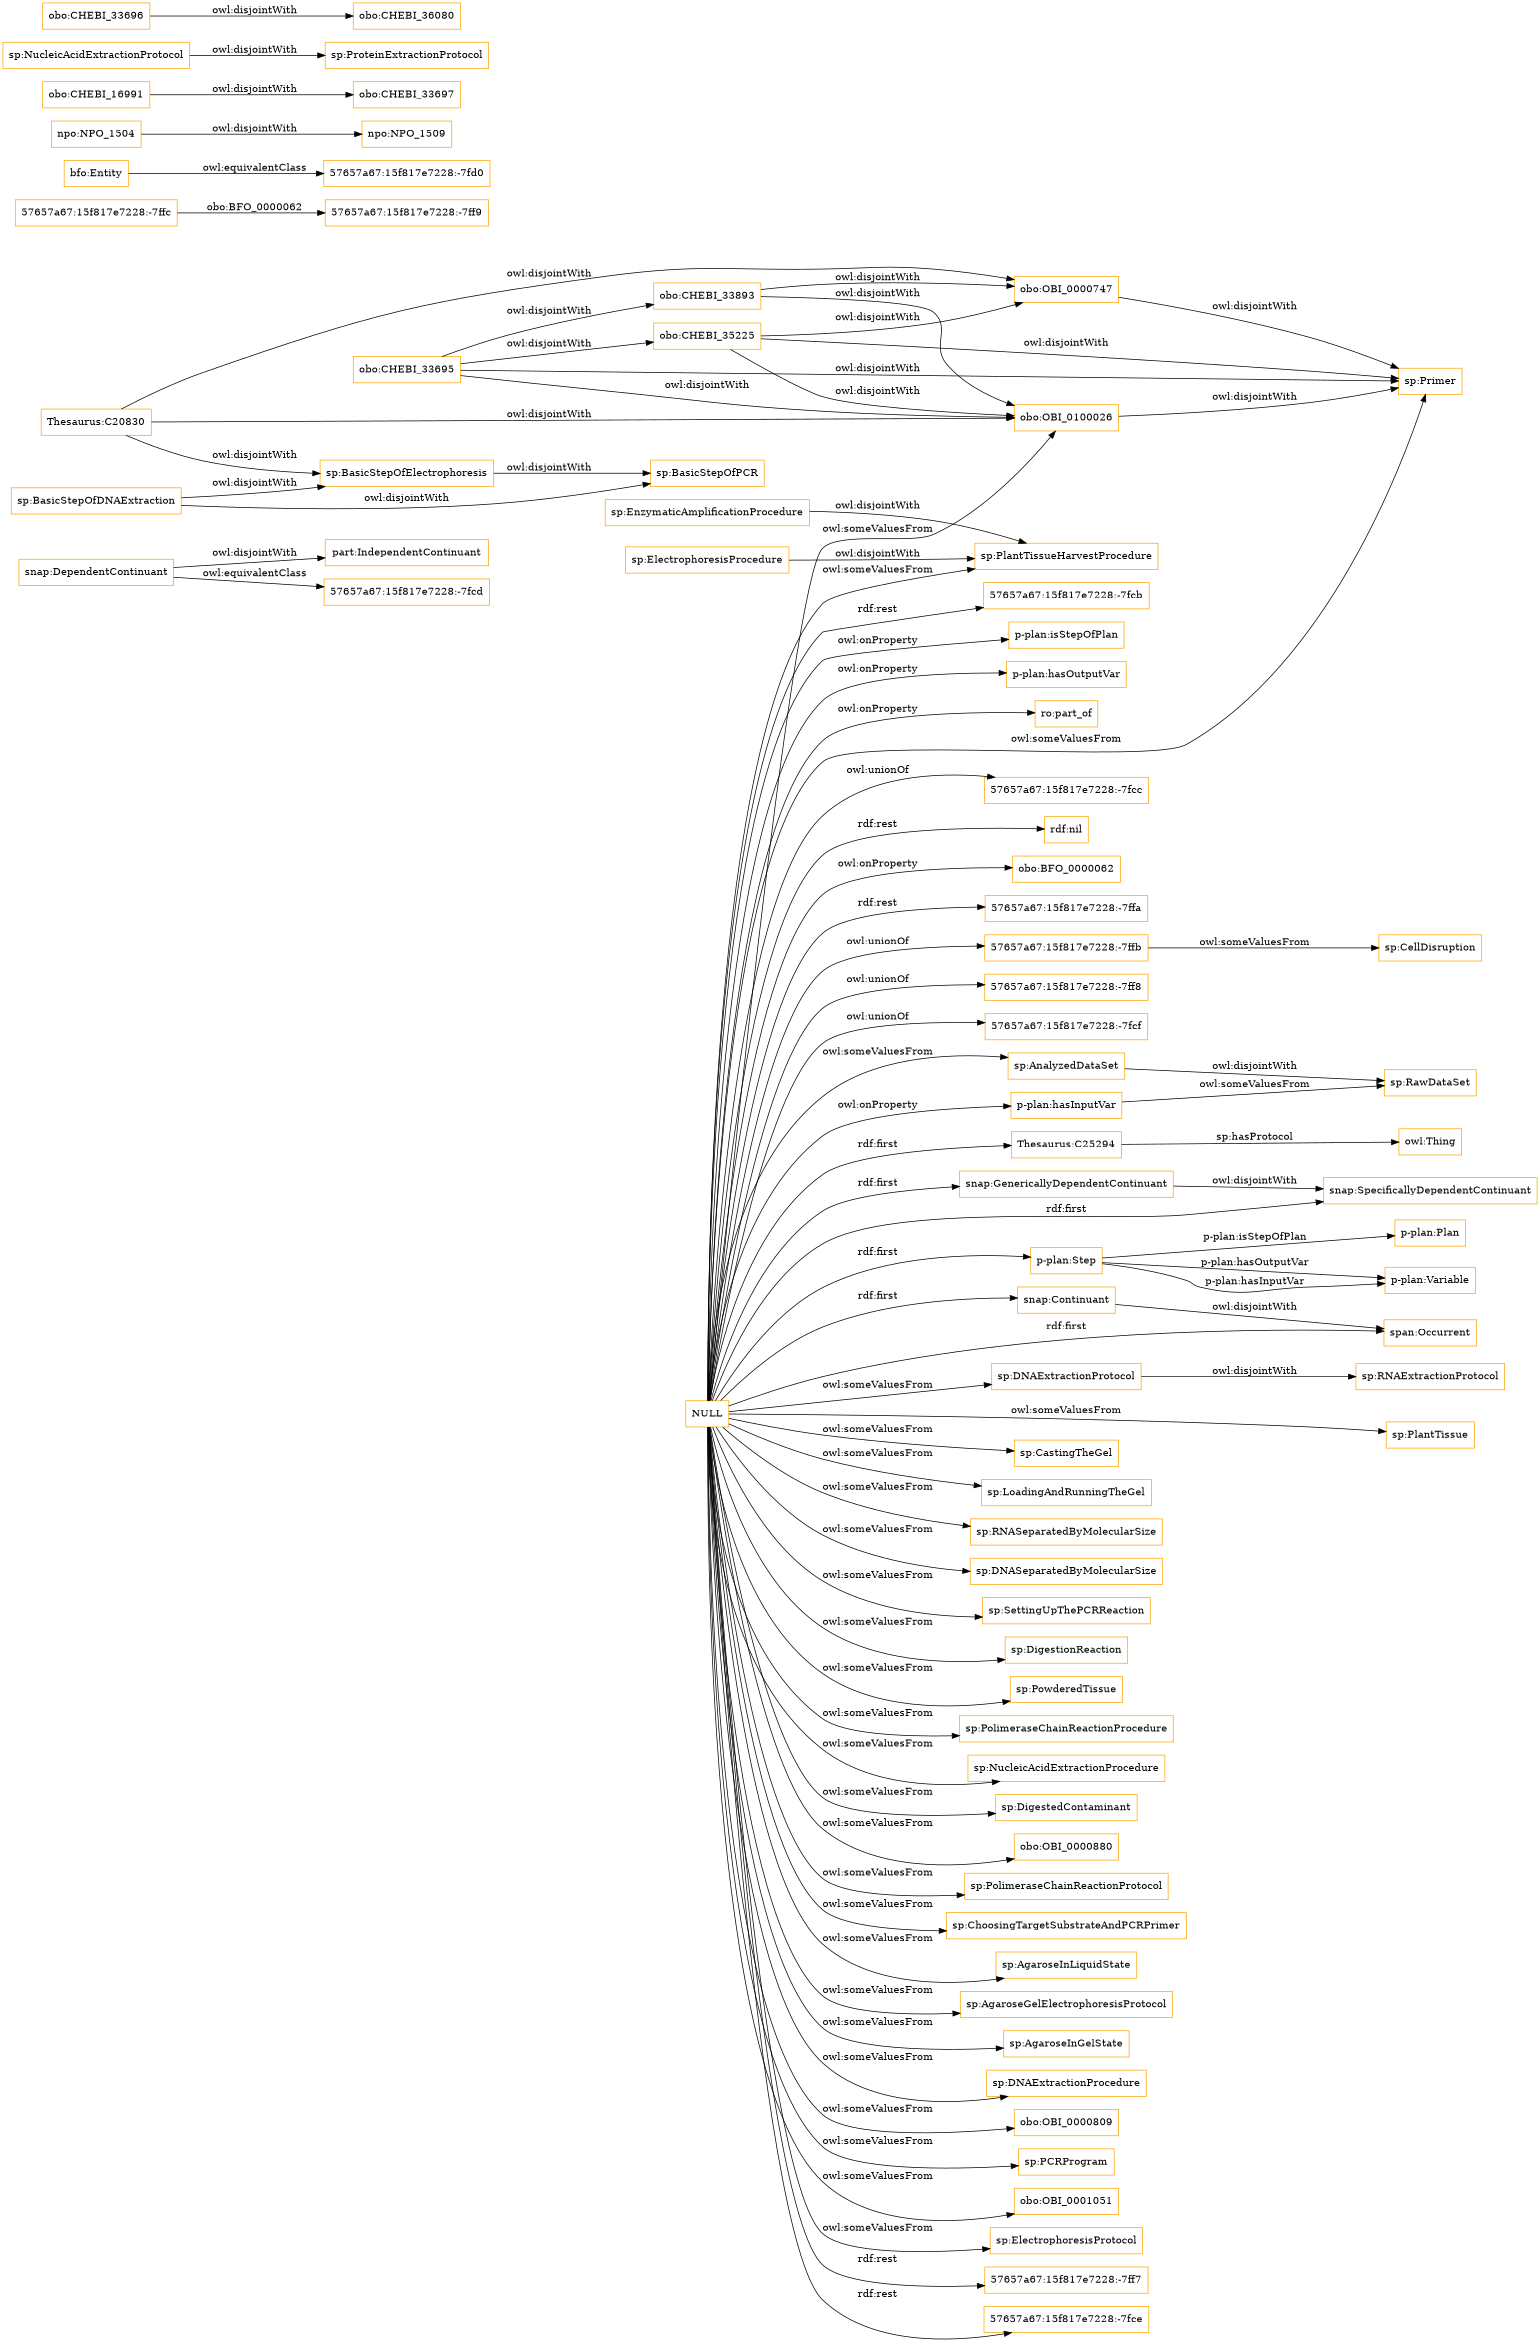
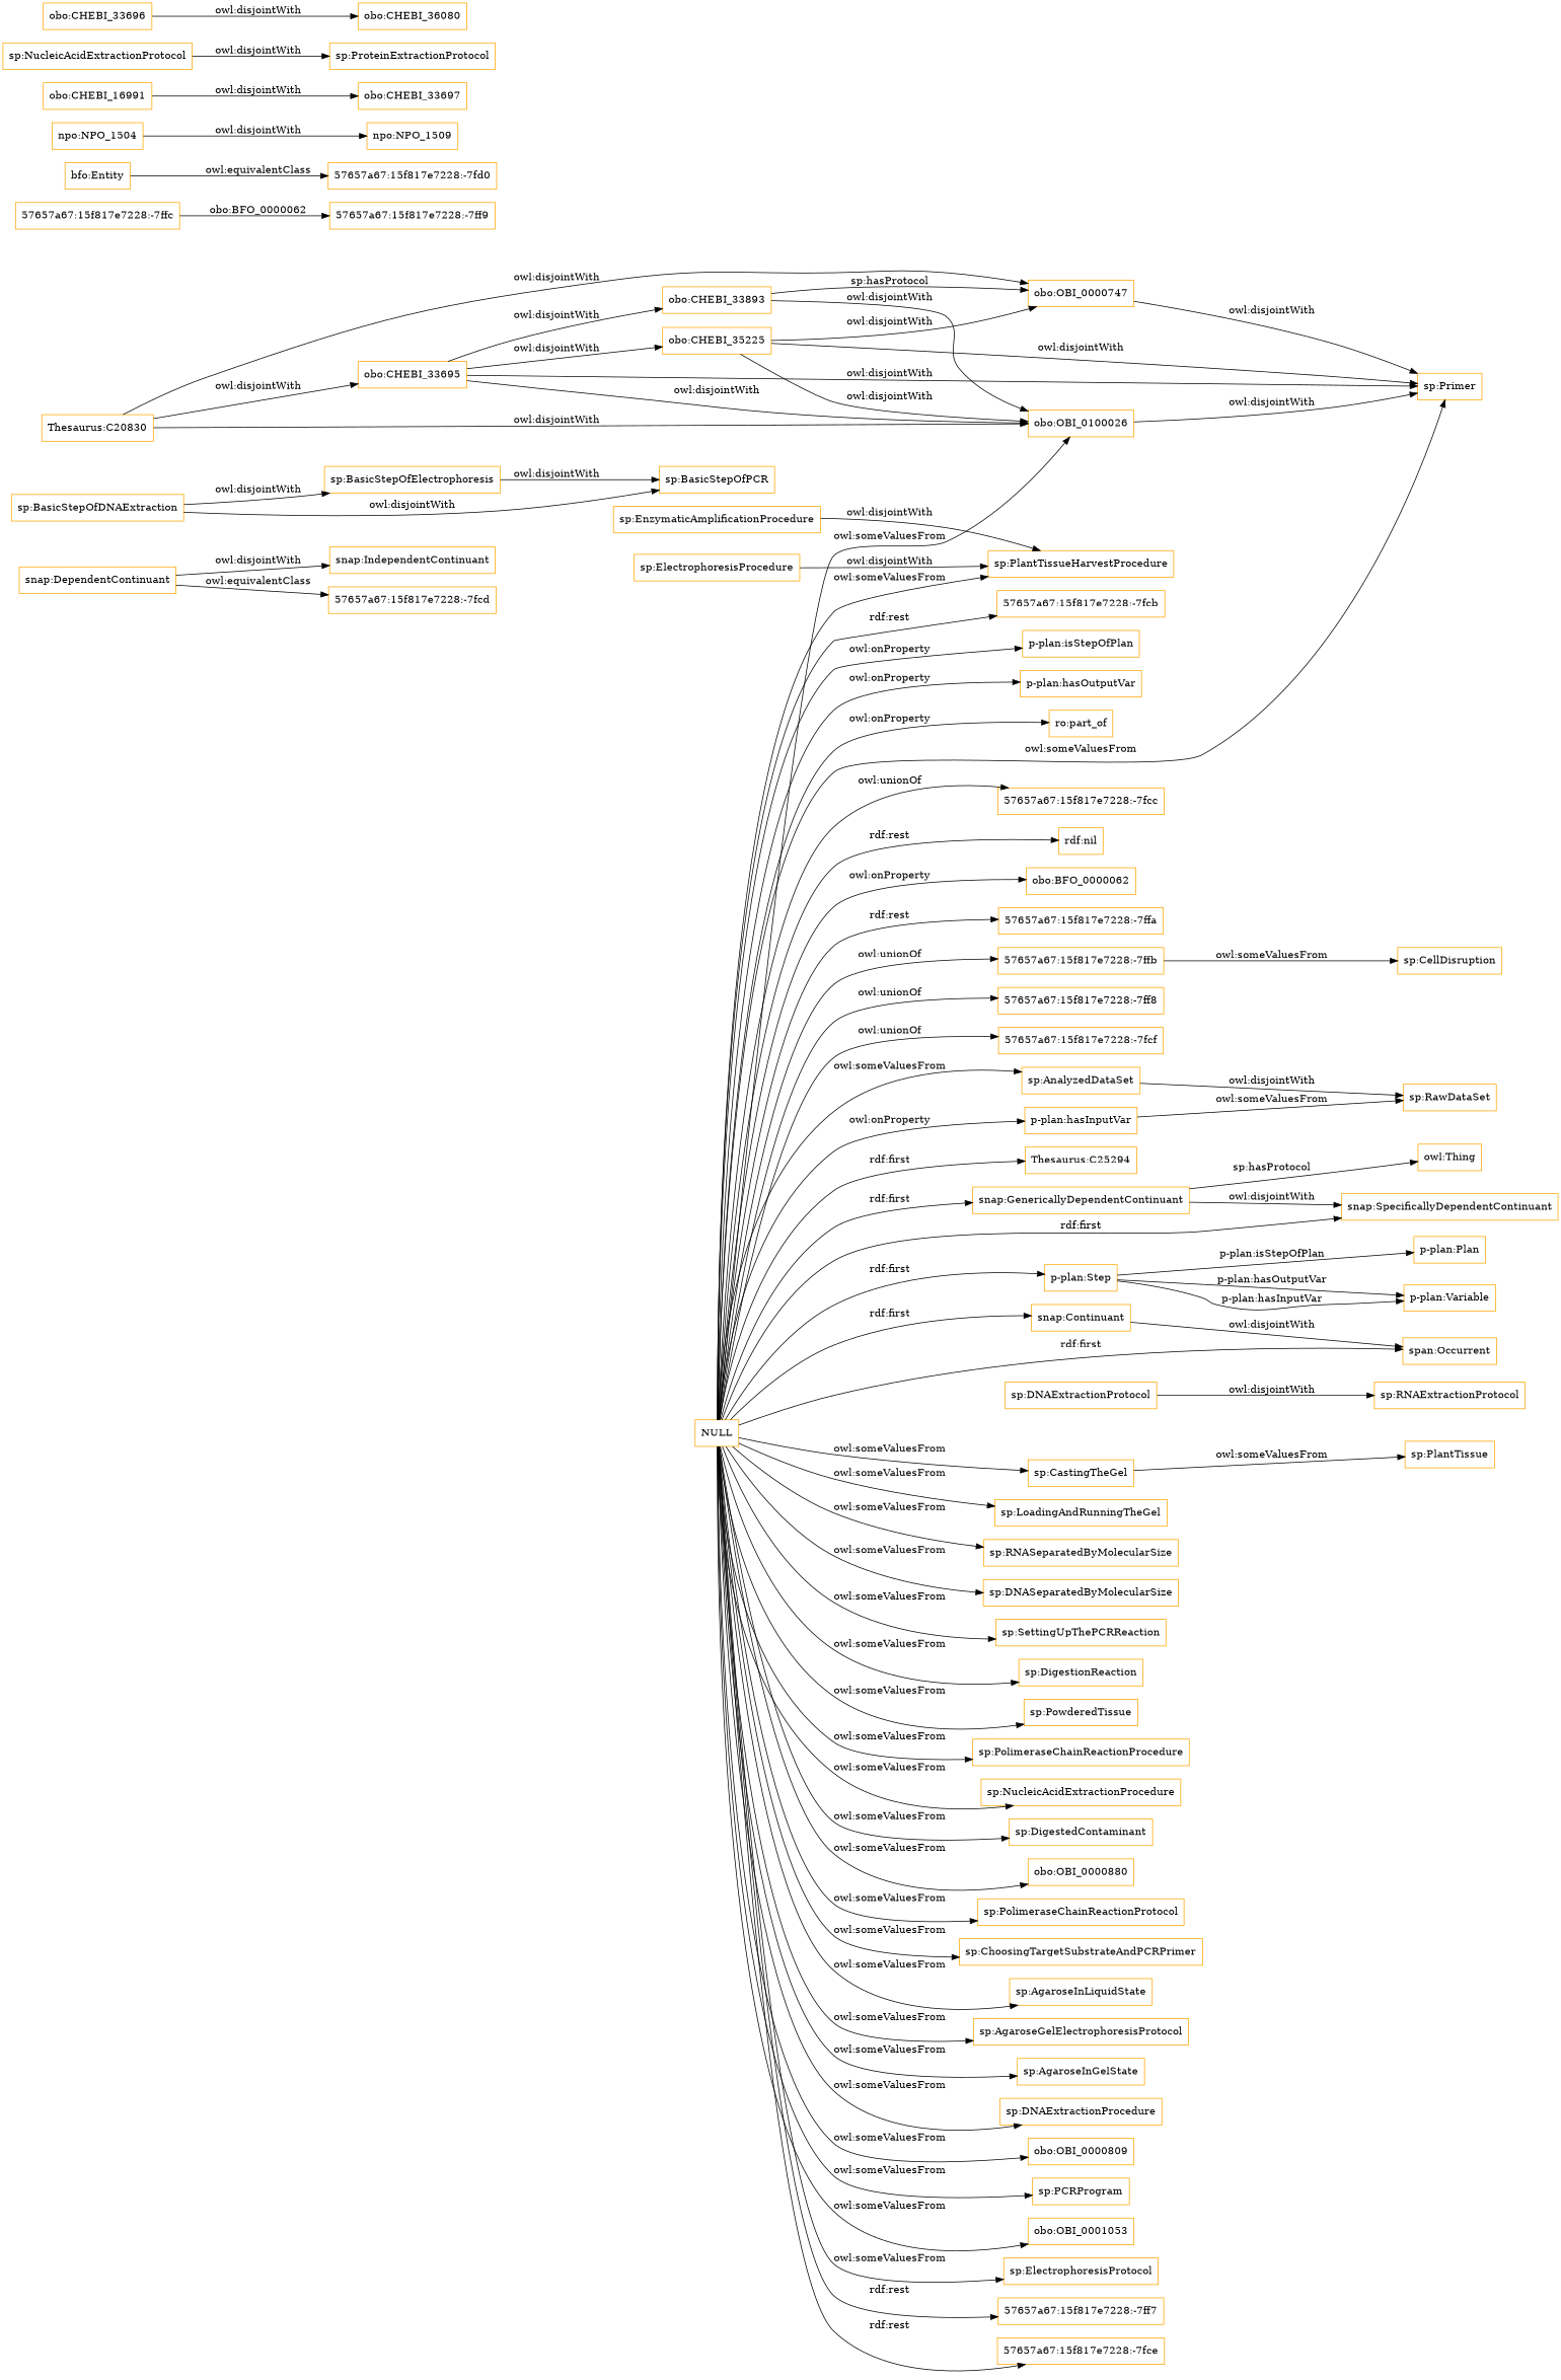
  digraph {
    rankdir=LR
    node [color=orange shape=rectangle]
    "snap:DependentContinuant"
-   "snap:IndependentContinuant" [label="part:IndependentContinuant"]
+   "snap:IndependentContinuant"
    "57657a67:15f817e7228:-7fcd"
    n4 [label="Thesaurus:C20830"]
    "obo:CHEBI_33695"
    "obo:OBI_0100026"
    "obo:OBI_0000747"
    "obo:CHEBI_35225"
    "sp:Primer"
    "obo:CHEBI_33893"
    "sp:BasicStepOfElectrophoresis"
    "sp:BasicStepOfPCR"
    "sp:ElectrophoresisProcedure"
    "sp:PlantTissueHarvestProcedure"
    "sp:AnalyzedDataSet"
    "sp:RawDataSet"
    "sp:EnzymaticAmplificationProcedure"
    "57657a67:15f817e7228:-7ffc"
    "57657a67:15f817e7228:-7ff9"
    "bfo:Entity"
    "57657a67:15f817e7228:-7fd0"
    "npo:NPO_1504"
    "npo:NPO_1509"
    "snap:GenericallyDependentContinuant"
    "snap:SpecificallyDependentContinuant"
    "Thesaurus:C25294"
    "owl:Thing"
    "p-plan:Step"
    "p-plan:Variable"
    "p-plan:Plan"
    "snap:Continuant"
    "span:Occurrent"
    "sp:BasicStepOfDNAExtraction"
    "obo:CHEBI_16991"
    "obo:CHEBI_33697"
    "sp:NucleicAcidExtractionProtocol"
    "sp:ProteinExtractionProtocol"
    "obo:CHEBI_33696"
    "obo:CHEBI_36080"
    "sp:DNAExtractionProtocol"
    "sp:RNAExtractionProtocol"
    NULL
    "sp:PlantTissue"
    "sp:LoadingAndRunningTheGel"
    "sp:RNASeparatedByMolecularSize"
    "sp:DNASeparatedByMolecularSize"
    "sp:CastingTheGel"
    "sp:SettingUpThePCRReaction"
    "sp:DigestionReaction"
    "sp:PowderedTissue"
    "sp:PolimeraseChainReactionProcedure"
    "sp:NucleicAcidExtractionProcedure"
    "sp:DigestedContaminant"
    "obo:OBI_0000880"
    "sp:PolimeraseChainReactionProtocol"
    "sp:ChoosingTargetSubstrateAndPCRPrimer"
    "sp:AgaroseInLiquidState"
    "sp:AgaroseGelElectrophoresisProtocol"
    "sp:AgaroseInGelState"
    "sp:DNAExtractionProcedure"
    "obo:OBI_0000809"
    "sp:PCRProgram"
-   "obo:OBI_0001051"
+   "obo:OBI_0001051" [label="obo:OBI_0001053"]
    "sp:ElectrophoresisProtocol"
    "57657a67:15f817e7228:-7ff7"
    "57657a67:15f817e7228:-7fce"
    "57657a67:15f817e7228:-7fcb"
    "p-plan:isStepOfPlan"
    "p-plan:hasOutputVar"
    "ro:part_of"
    "p-plan:hasInputVar"
    "57657a67:15f817e7228:-7ffb"
    "57657a67:15f817e7228:-7fcc"
    "rdf:nil"
    "obo:BFO_0000062"
    "57657a67:15f817e7228:-7ffa"
    "57657a67:15f817e7228:-7ff8"
    "57657a67:15f817e7228:-7fcf"
    "sp:CellDisruption"
    "snap:DependentContinuant" -> "snap:IndependentContinuant" [label="owl:disjointWith"]
    "snap:DependentContinuant" -> "57657a67:15f817e7228:-7fcd" [label="owl:equivalentClass"]
-   n4 -> "sp:BasicStepOfElectrophoresis" [label="owl:disjointWith"]
+   n4 -> "obo:CHEBI_33695" [label="owl:disjointWith"]
    n4 -> "obo:OBI_0100026" [label="owl:disjointWith"]
    n4 -> "obo:OBI_0000747" [label="owl:disjointWith"]
    "obo:CHEBI_33695" -> "obo:OBI_0100026" [label="owl:disjointWith"]
    "obo:CHEBI_33695" -> "obo:CHEBI_35225" [label="owl:disjointWith"]
    "obo:CHEBI_33695" -> "sp:Primer" [label="owl:disjointWith"]
    "obo:CHEBI_33695" -> "obo:CHEBI_33893" [label="owl:disjointWith"]
    "obo:OBI_0100026" -> "sp:Primer" [label="owl:disjointWith"]
    "obo:OBI_0000747" -> "sp:Primer" [label="owl:disjointWith"]
    "obo:CHEBI_35225" -> "obo:OBI_0100026" [label="owl:disjointWith"]
    "obo:CHEBI_35225" -> "obo:OBI_0000747" [label="owl:disjointWith"]
    "obo:CHEBI_35225" -> "sp:Primer" [label="owl:disjointWith"]
    "obo:CHEBI_33893" -> "obo:OBI_0100026" [label="owl:disjointWith"]
-   "obo:CHEBI_33893" -> "obo:OBI_0000747" [label="owl:disjointWith"]
+   "obo:CHEBI_33893" -> "obo:OBI_0000747" [label="sp:hasProtocol"]
    "sp:BasicStepOfElectrophoresis" -> "sp:BasicStepOfPCR" [label="owl:disjointWith"]
    "sp:ElectrophoresisProcedure" -> "sp:PlantTissueHarvestProcedure" [label="owl:disjointWith"]
    "sp:AnalyzedDataSet" -> "sp:RawDataSet" [label="owl:disjointWith"]
    "sp:EnzymaticAmplificationProcedure" -> "sp:PlantTissueHarvestProcedure" [label="owl:disjointWith"]
    "57657a67:15f817e7228:-7ffc" -> "57657a67:15f817e7228:-7ff9" [label="obo:BFO_0000062"]
    "bfo:Entity" -> "57657a67:15f817e7228:-7fd0" [label="owl:equivalentClass"]
    "npo:NPO_1504" -> "npo:NPO_1509" [label="owl:disjointWith"]
    "snap:GenericallyDependentContinuant" -> "snap:SpecificallyDependentContinuant" [label="owl:disjointWith"]
-   "Thesaurus:C25294" -> "owl:Thing" [label="sp:hasProtocol"]
+   "snap:GenericallyDependentContinuant" -> "owl:Thing" [label="sp:hasProtocol"]
    "p-plan:Step" -> "p-plan:Variable" [label="p-plan:hasOutputVar"]
    "p-plan:Step" -> "p-plan:Variable" [label="p-plan:hasInputVar"]
    "p-plan:Step" -> "p-plan:Plan" [label="p-plan:isStepOfPlan"]
    "snap:Continuant" -> "span:Occurrent" [label="owl:disjointWith"]
    "sp:BasicStepOfDNAExtraction" -> "sp:BasicStepOfElectrophoresis" [label="owl:disjointWith"]
    "sp:BasicStepOfDNAExtraction" -> "sp:BasicStepOfPCR" [label="owl:disjointWith"]
    "obo:CHEBI_16991" -> "obo:CHEBI_33697" [label="owl:disjointWith"]
    "sp:NucleicAcidExtractionProtocol" -> "sp:ProteinExtractionProtocol" [label="owl:disjointWith"]
    "obo:CHEBI_33696" -> "obo:CHEBI_36080" [label="owl:disjointWith"]
    "sp:DNAExtractionProtocol" -> "sp:RNAExtractionProtocol" [label="owl:disjointWith"]
    NULL -> "obo:OBI_0100026" [label="owl:someValuesFrom"]
    NULL -> "sp:Primer" [label="owl:someValuesFrom"]
    NULL -> "sp:PlantTissueHarvestProcedure" [label="owl:someValuesFrom"]
    NULL -> "sp:AnalyzedDataSet" [label="owl:someValuesFrom"]
    NULL -> "snap:GenericallyDependentContinuant" [label="rdf:first"]
    NULL -> "snap:SpecificallyDependentContinuant" [label="rdf:first"]
    NULL -> "Thesaurus:C25294" [label="rdf:first"]
    NULL -> "p-plan:Step" [label="rdf:first"]
    NULL -> "snap:Continuant" [label="rdf:first"]
    NULL -> "span:Occurrent" [label="rdf:first"]
-   NULL -> "sp:DNAExtractionProtocol" [label="owl:someValuesFrom"]
-   NULL -> "sp:PlantTissue" [label="owl:someValuesFrom"]
+   "sp:CastingTheGel" -> "sp:PlantTissue" [label="owl:someValuesFrom"]
    NULL -> "sp:LoadingAndRunningTheGel" [label="owl:someValuesFrom"]
    NULL -> "sp:RNASeparatedByMolecularSize" [label="owl:someValuesFrom"]
    NULL -> "sp:DNASeparatedByMolecularSize" [label="owl:someValuesFrom"]
    NULL -> "sp:CastingTheGel" [label="owl:someValuesFrom"]
    NULL -> "sp:SettingUpThePCRReaction" [label="owl:someValuesFrom"]
    NULL -> "sp:DigestionReaction" [label="owl:someValuesFrom"]
    NULL -> "sp:PowderedTissue" [label="owl:someValuesFrom"]
    NULL -> "sp:PolimeraseChainReactionProcedure" [label="owl:someValuesFrom"]
    NULL -> "sp:NucleicAcidExtractionProcedure" [label="owl:someValuesFrom"]
    NULL -> "sp:DigestedContaminant" [label="owl:someValuesFrom"]
    NULL -> "obo:OBI_0000880" [label="owl:someValuesFrom"]
    NULL -> "sp:PolimeraseChainReactionProtocol" [label="owl:someValuesFrom"]
    NULL -> "sp:ChoosingTargetSubstrateAndPCRPrimer" [label="owl:someValuesFrom"]
    NULL -> "sp:AgaroseInLiquidState" [label="owl:someValuesFrom"]
    NULL -> "sp:AgaroseGelElectrophoresisProtocol" [label="owl:someValuesFrom"]
    NULL -> "sp:AgaroseInGelState" [label="owl:someValuesFrom"]
    NULL -> "sp:DNAExtractionProcedure" [label="owl:someValuesFrom"]
    NULL -> "obo:OBI_0000809" [label="owl:someValuesFrom"]
    NULL -> "sp:PCRProgram" [label="owl:someValuesFrom"]
    NULL -> "obo:OBI_0001051" [label="owl:someValuesFrom"]
    NULL -> "sp:ElectrophoresisProtocol" [label="owl:someValuesFrom"]
    NULL -> "57657a67:15f817e7228:-7ff7" [label="rdf:rest"]
    NULL -> "57657a67:15f817e7228:-7fce" [label="rdf:rest"]
    NULL -> "57657a67:15f817e7228:-7fcb" [label="rdf:rest"]
    NULL -> "p-plan:isStepOfPlan" [label="owl:onProperty"]
    NULL -> "p-plan:hasOutputVar" [label="owl:onProperty"]
    NULL -> "ro:part_of" [label="owl:onProperty"]
    NULL -> "p-plan:hasInputVar" [label="owl:onProperty"]
    NULL -> "57657a67:15f817e7228:-7ffb" [label="owl:unionOf"]
    NULL -> "57657a67:15f817e7228:-7fcc" [label="owl:unionOf"]
    NULL -> "rdf:nil" [label="rdf:rest"]
    NULL -> "obo:BFO_0000062" [label="owl:onProperty"]
    NULL -> "57657a67:15f817e7228:-7ffa" [label="rdf:rest"]
    NULL -> "57657a67:15f817e7228:-7ff8" [label="owl:unionOf"]
    NULL -> "57657a67:15f817e7228:-7fcf" [label="owl:unionOf"]
    "p-plan:hasInputVar" -> "sp:RawDataSet" [label="owl:someValuesFrom"]
    "57657a67:15f817e7228:-7ffb" -> "sp:CellDisruption" [label="owl:someValuesFrom"]
  }
